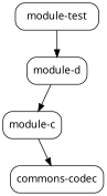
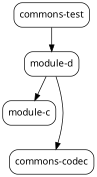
  digraph {
    fontname="Noto Sans"
    node [fontname="Noto Sans" fontsize=14 shape=box style=rounded]
    edge [fontname="Noto Sans" fontsize=10]
    n1 [label=<module-c>]
    n2 [label=<commons-codec>]
-   n3 [label="module-test"]
+   n3 [label="commons-test"]
    n4 [label=<module-d>]
-   n1 -> n2
+   n4 -> n2
    n3 -> n4
    n4 -> n1
  }
